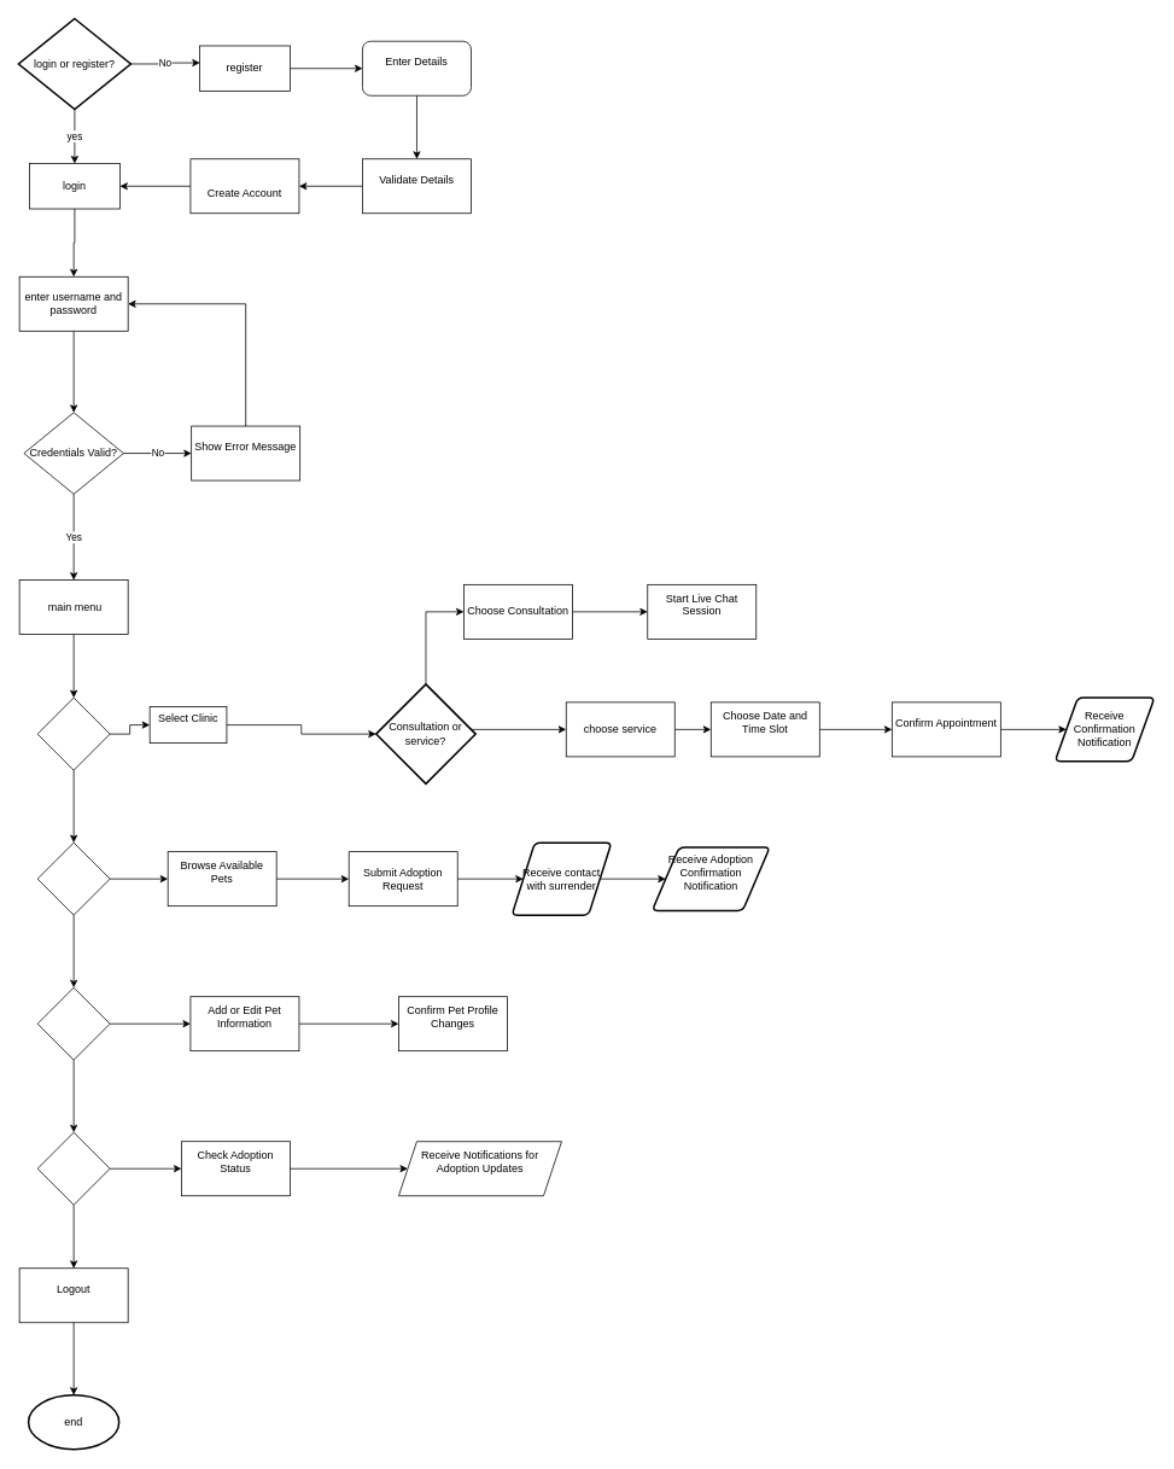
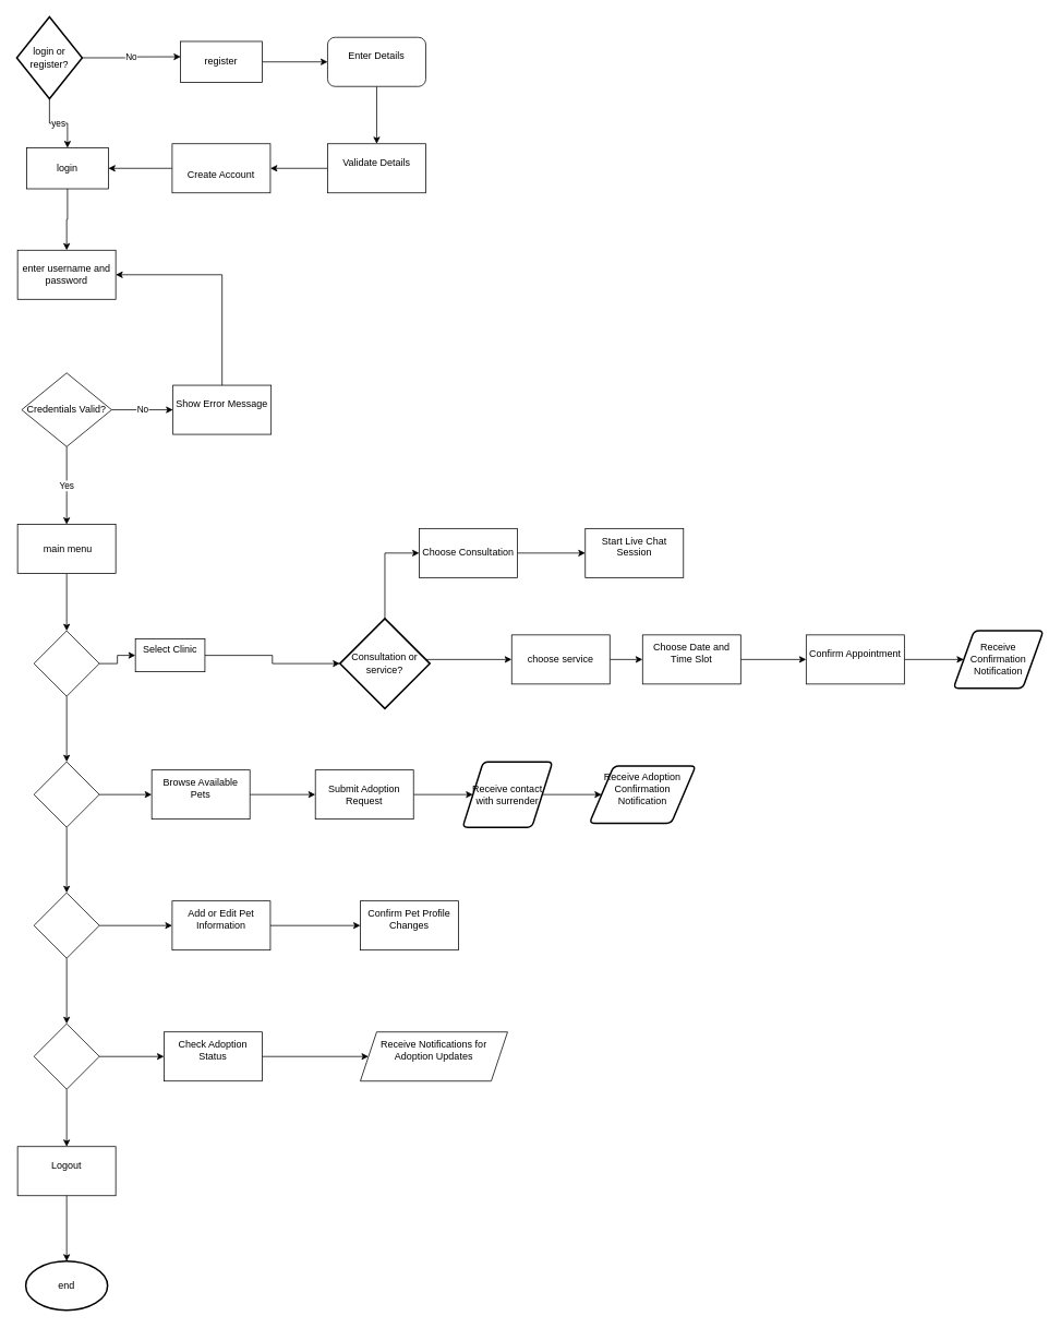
  <mxCell id="0" />
  <mxCell id="1" parent="0" />
  <mxCell id="2" value="yes" style="edgeStyle=orthogonalEdgeStyle;rounded=0;orthogonalLoop=1;jettySize=auto;html=1;exitX=0.5;exitY=1;exitDx=0;exitDy=0;exitPerimeter=0;entryX=0.5;entryY=0;entryDx=0;entryDy=0;" edge="1" parent="1" source="3" target="5"><mxGeometry relative="1" as="geometry" /></mxCell>
- <mxCell id="3" value="login or register?" style="strokeWidth=2;html=1;shape=mxgraph.flowchart.decision;whiteSpace=wrap;" vertex="1" parent="1"><mxGeometry x="20" y="20" width="124" height="100" as="geometry" /></mxCell>
+ <mxCell id="3" value="login or register?" style="strokeWidth=2;html=1;shape=mxgraph.flowchart.decision;whiteSpace=wrap;" vertex="1" parent="1"><mxGeometry x="20" y="20" width="80" height="100" as="geometry" /></mxCell>
  <mxCell id="4" value="" style="edgeStyle=orthogonalEdgeStyle;rounded=0;orthogonalLoop=1;jettySize=auto;html=1;" edge="1" parent="1" source="5" target="10"><mxGeometry relative="1" as="geometry" /></mxCell>
  <mxCell id="5" value="login" style="html=1;dashed=0;whiteSpace=wrap;" vertex="1" parent="1"><mxGeometry x="32" y="180" width="100" height="50" as="geometry" /></mxCell>
  <mxCell id="6" value="" style="edgeStyle=orthogonalEdgeStyle;rounded=0;orthogonalLoop=1;jettySize=auto;html=1;" edge="1" parent="1" source="7" target="19"><mxGeometry relative="1" as="geometry" /></mxCell>
  <mxCell id="7" value="register" style="html=1;dashed=0;whiteSpace=wrap;" vertex="1" parent="1"><mxGeometry x="220" y="50" width="100" height="50" as="geometry" /></mxCell>
  <mxCell id="8" value="No" style="edgeStyle=orthogonalEdgeStyle;rounded=0;orthogonalLoop=1;jettySize=auto;html=1;exitX=1;exitY=0.5;exitDx=0;exitDy=0;exitPerimeter=0;entryX=0.004;entryY=0.375;entryDx=0;entryDy=0;entryPerimeter=0;" edge="1" parent="1" source="3" target="7"><mxGeometry relative="1" as="geometry" /></mxCell>
- <mxCell id="9" value="" style="edgeStyle=orthogonalEdgeStyle;rounded=0;orthogonalLoop=1;jettySize=auto;html=1;" edge="1" parent="1" source="10" target="13"><mxGeometry relative="1" as="geometry" /></mxCell>
  <mxCell id="10" value="enter username and password" style="whiteSpace=wrap;html=1;dashed=0;" vertex="1" parent="1"><mxGeometry x="21" y="305" width="120" height="60" as="geometry" /></mxCell>
  <mxCell id="11" value="Yes" style="edgeStyle=orthogonalEdgeStyle;rounded=0;orthogonalLoop=1;jettySize=auto;html=1;" edge="1" parent="1" source="13" target="15"><mxGeometry relative="1" as="geometry"><Array as="points"><mxPoint x="81" y="590" /><mxPoint x="81" y="590" /></Array></mxGeometry></mxCell>
  <mxCell id="12" value="No" style="edgeStyle=orthogonalEdgeStyle;rounded=0;orthogonalLoop=1;jettySize=auto;html=1;" edge="1" parent="1" source="13" target="17"><mxGeometry relative="1" as="geometry"><Array as="points"><mxPoint x="170" y="500" /><mxPoint x="170" y="500" /></Array></mxGeometry></mxCell>
  <mxCell id="13" value="Credentials Valid?" style="rhombus;whiteSpace=wrap;html=1;dashed=0;" vertex="1" parent="1"><mxGeometry x="26" y="455" width="110" height="90" as="geometry" /></mxCell>
  <mxCell id="14" value="" style="edgeStyle=orthogonalEdgeStyle;rounded=0;orthogonalLoop=1;jettySize=auto;html=1;" edge="1" parent="1" source="15" target="57"><mxGeometry relative="1" as="geometry" /></mxCell>
  <mxCell id="15" value="&amp;nbsp;main menu" style="whiteSpace=wrap;html=1;dashed=0;" vertex="1" parent="1"><mxGeometry x="21" y="640" width="120" height="60" as="geometry" /></mxCell>
  <mxCell id="16" style="edgeStyle=orthogonalEdgeStyle;rounded=0;orthogonalLoop=1;jettySize=auto;html=1;exitX=0.5;exitY=0;exitDx=0;exitDy=0;entryX=1;entryY=0.5;entryDx=0;entryDy=0;" edge="1" parent="1" source="17" target="10"><mxGeometry relative="1" as="geometry" /></mxCell>
  <mxCell id="17" value="&#10;Show Error Message&#10;&#10;" style="whiteSpace=wrap;html=1;dashed=0;" vertex="1" parent="1"><mxGeometry x="211" y="470" width="120" height="60" as="geometry" /></mxCell>
  <mxCell id="18" value="" style="edgeStyle=orthogonalEdgeStyle;rounded=0;orthogonalLoop=1;jettySize=auto;html=1;" edge="1" parent="1" source="19" target="23"><mxGeometry relative="1" as="geometry" /></mxCell>
  <mxCell id="19" value="&#10;Enter Details&#10;&#10;" style="whiteSpace=wrap;html=1;dashed=0;rounded=1;" vertex="1" parent="1"><mxGeometry x="400" y="45" width="120" height="60" as="geometry" /></mxCell>
  <mxCell id="20" style="edgeStyle=orthogonalEdgeStyle;rounded=0;orthogonalLoop=1;jettySize=auto;html=1;exitX=0;exitY=0.5;exitDx=0;exitDy=0;entryX=1;entryY=0.5;entryDx=0;entryDy=0;" edge="1" parent="1" source="21" target="5"><mxGeometry relative="1" as="geometry" /></mxCell>
  <mxCell id="21" value="&lt;br&gt;Create Account" style="whiteSpace=wrap;html=1;dashed=0;" vertex="1" parent="1"><mxGeometry x="210" y="175" width="120" height="60" as="geometry" /></mxCell>
  <mxCell id="22" style="edgeStyle=orthogonalEdgeStyle;rounded=0;orthogonalLoop=1;jettySize=auto;html=1;exitX=0;exitY=0.5;exitDx=0;exitDy=0;entryX=1;entryY=0.5;entryDx=0;entryDy=0;" edge="1" parent="1" source="23" target="21"><mxGeometry relative="1" as="geometry" /></mxCell>
  <mxCell id="23" value="&#10;Validate Details&#10;&#10;" style="whiteSpace=wrap;html=1;dashed=0;" vertex="1" parent="1"><mxGeometry x="400" y="175" width="120" height="60" as="geometry" /></mxCell>
  <mxCell id="24" value="" style="edgeStyle=orthogonalEdgeStyle;rounded=0;orthogonalLoop=1;jettySize=auto;html=1;entryX=0;entryY=0.5;entryDx=0;entryDy=0;entryPerimeter=0;" edge="1" parent="1" source="25" target="50"><mxGeometry relative="1" as="geometry" /></mxCell>
  <mxCell id="25" value="&#10;Select Clinic&#10;&#10;" style="whiteSpace=wrap;html=1;dashed=0;" vertex="1" parent="1"><mxGeometry x="165" y="780" width="85" height="40" as="geometry" /></mxCell>
  <mxCell id="26" value="" style="edgeStyle=orthogonalEdgeStyle;rounded=0;orthogonalLoop=1;jettySize=auto;html=1;" edge="1" parent="1" source="27" target="51"><mxGeometry relative="1" as="geometry" /></mxCell>
  <mxCell id="27" value="&#10;Add or Edit Pet Information&#10;&#10;" style="whiteSpace=wrap;html=1;dashed=0;" vertex="1" parent="1"><mxGeometry x="210" y="1100" width="120" height="60" as="geometry" /></mxCell>
  <mxCell id="28" value="&#10;Logout&#10;&#10;" style="whiteSpace=wrap;html=1;dashed=0;" vertex="1" parent="1"><mxGeometry x="21" y="1400" width="120" height="60" as="geometry" /></mxCell>
  <mxCell id="29" value="" style="edgeStyle=orthogonalEdgeStyle;rounded=0;orthogonalLoop=1;jettySize=auto;html=1;" edge="1" parent="1" source="30" target="52"><mxGeometry relative="1" as="geometry" /></mxCell>
  <mxCell id="30" value="&#10;Check Adoption Status&#10;&#10;" style="whiteSpace=wrap;html=1;dashed=0;" vertex="1" parent="1"><mxGeometry x="200" y="1260" width="120" height="60" as="geometry" /></mxCell>
  <mxCell id="31" value="" style="edgeStyle=orthogonalEdgeStyle;rounded=0;orthogonalLoop=1;jettySize=auto;html=1;" edge="1" parent="1" source="32" target="43"><mxGeometry relative="1" as="geometry" /></mxCell>
  <mxCell id="32" value="&#10;Browse Available Pets&#10;&#10;" style="whiteSpace=wrap;html=1;dashed=0;" vertex="1" parent="1"><mxGeometry x="185" y="940" width="120" height="60" as="geometry" /></mxCell>
  <mxCell id="33" value="" style="edgeStyle=orthogonalEdgeStyle;rounded=0;orthogonalLoop=1;jettySize=auto;html=1;" edge="1" parent="1" source="34" target="47"><mxGeometry relative="1" as="geometry" /></mxCell>
  <mxCell id="34" value="&lt;br&gt;Choose Consultation&lt;div&gt;&lt;br/&gt;&lt;/div&gt;" style="whiteSpace=wrap;html=1;dashed=0;" vertex="1" parent="1"><mxGeometry x="512" y="645" width="120" height="60" as="geometry" /></mxCell>
  <mxCell id="35" value="" style="edgeStyle=orthogonalEdgeStyle;rounded=0;orthogonalLoop=1;jettySize=auto;html=1;" edge="1" parent="1" source="36" target="38"><mxGeometry relative="1" as="geometry" /></mxCell>
  <mxCell id="36" value="choose service" style="whiteSpace=wrap;html=1;dashed=0;" vertex="1" parent="1"><mxGeometry x="625" y="775" width="120" height="60" as="geometry" /></mxCell>
  <mxCell id="37" value="" style="edgeStyle=orthogonalEdgeStyle;rounded=0;orthogonalLoop=1;jettySize=auto;html=1;" edge="1" parent="1" source="38" target="40"><mxGeometry relative="1" as="geometry" /></mxCell>
  <mxCell id="38" value="&#10;Choose Date and Time Slot&#10;&#10;" style="whiteSpace=wrap;html=1;dashed=0;" vertex="1" parent="1"><mxGeometry x="785" y="775" width="120" height="60" as="geometry" /></mxCell>
  <mxCell id="39" style="edgeStyle=orthogonalEdgeStyle;rounded=0;orthogonalLoop=1;jettySize=auto;html=1;exitX=1;exitY=0.5;exitDx=0;exitDy=0;entryX=0;entryY=0.5;entryDx=0;entryDy=0;" edge="1" parent="1" source="40" target="41"><mxGeometry relative="1" as="geometry" /></mxCell>
  <mxCell id="40" value="&#10;Confirm Appointment&#10;&#10;" style="whiteSpace=wrap;html=1;dashed=0;" vertex="1" parent="1"><mxGeometry x="985" y="775" width="120" height="60" as="geometry" /></mxCell>
  <mxCell id="41" value="Receive Confirmation Notification" style="shape=parallelogram;html=1;strokeWidth=2;perimeter=parallelogramPerimeter;whiteSpace=wrap;rounded=1;arcSize=12;size=0.23;" vertex="1" parent="1"><mxGeometry x="1165" y="770" width="110" height="70" as="geometry" /></mxCell>
  <mxCell id="42" style="edgeStyle=orthogonalEdgeStyle;rounded=0;orthogonalLoop=1;jettySize=auto;html=1;exitX=1;exitY=0.5;exitDx=0;exitDy=0;" edge="1" parent="1" source="43" target="46"><mxGeometry relative="1" as="geometry" /></mxCell>
  <mxCell id="43" value="Submit Adoption Request" style="whiteSpace=wrap;html=1;dashed=0;" vertex="1" parent="1"><mxGeometry x="385" y="940" width="120" height="60" as="geometry" /></mxCell>
  <mxCell id="44" value="&#10;Receive Adoption Confirmation Notification&#10;&#10;" style="shape=parallelogram;html=1;strokeWidth=2;perimeter=parallelogramPerimeter;whiteSpace=wrap;rounded=1;arcSize=12;size=0.23;" vertex="1" parent="1"><mxGeometry x="720" y="935" width="130" height="70" as="geometry" /></mxCell>
  <mxCell id="45" style="edgeStyle=orthogonalEdgeStyle;rounded=0;orthogonalLoop=1;jettySize=auto;html=1;exitX=1;exitY=0.5;exitDx=0;exitDy=0;" edge="1" parent="1" source="46" target="44"><mxGeometry relative="1" as="geometry" /></mxCell>
  <mxCell id="46" value="&lt;div&gt;&lt;span style=&quot;background-color: initial;&quot;&gt;Receive contact with surrender&lt;/span&gt;&lt;/div&gt;" style="shape=parallelogram;html=1;strokeWidth=2;perimeter=parallelogramPerimeter;whiteSpace=wrap;rounded=1;arcSize=12;size=0.23;" vertex="1" parent="1"><mxGeometry x="565" y="930" width="110" height="80" as="geometry" /></mxCell>
  <mxCell id="47" value="&#10;Start Live Chat Session&#10;&#10;" style="whiteSpace=wrap;html=1;dashed=0;" vertex="1" parent="1"><mxGeometry x="715" y="645" width="120" height="60" as="geometry" /></mxCell>
  <mxCell id="48" style="edgeStyle=orthogonalEdgeStyle;rounded=0;orthogonalLoop=1;jettySize=auto;html=1;exitX=1;exitY=0.5;exitDx=0;exitDy=0;exitPerimeter=0;entryX=0;entryY=0.5;entryDx=0;entryDy=0;" edge="1" parent="1" source="50" target="36"><mxGeometry relative="1" as="geometry"><Array as="points"><mxPoint x="470" y="810" /><mxPoint x="470" y="805" /></Array></mxGeometry></mxCell>
  <mxCell id="49" style="edgeStyle=orthogonalEdgeStyle;rounded=0;orthogonalLoop=1;jettySize=auto;html=1;exitX=0.5;exitY=0;exitDx=0;exitDy=0;exitPerimeter=0;entryX=0;entryY=0.5;entryDx=0;entryDy=0;" edge="1" parent="1" source="50" target="34"><mxGeometry relative="1" as="geometry" /></mxCell>
  <mxCell id="50" value="Consultation or service?" style="strokeWidth=2;html=1;shape=mxgraph.flowchart.decision;whiteSpace=wrap;" vertex="1" parent="1"><mxGeometry x="415" y="755" width="110" height="110" as="geometry" /></mxCell>
  <mxCell id="51" value="&#10;Confirm Pet Profile Changes&#10;&#10;" style="whiteSpace=wrap;html=1;dashed=0;" vertex="1" parent="1"><mxGeometry x="440" y="1100" width="120" height="60" as="geometry" /></mxCell>
  <mxCell id="52" value="&#10;Receive Notifications for Adoption Updates&#10;&#10;" style="shape=parallelogram;perimeter=parallelogramPerimeter;whiteSpace=wrap;html=1;fixedSize=1;dashed=0;" vertex="1" parent="1"><mxGeometry x="440" y="1260" width="180" height="60" as="geometry" /></mxCell>
  <mxCell id="53" value="end" style="strokeWidth=2;html=1;shape=mxgraph.flowchart.start_1;whiteSpace=wrap;" vertex="1" parent="1"><mxGeometry x="31" y="1540" width="100" height="60" as="geometry" /></mxCell>
  <mxCell id="54" style="edgeStyle=orthogonalEdgeStyle;rounded=0;orthogonalLoop=1;jettySize=auto;html=1;exitX=0.5;exitY=1;exitDx=0;exitDy=0;entryX=0.5;entryY=0;entryDx=0;entryDy=0;entryPerimeter=0;" edge="1" parent="1" source="28" target="53"><mxGeometry relative="1" as="geometry" /></mxCell>
  <mxCell id="55" value="" style="edgeStyle=orthogonalEdgeStyle;rounded=0;orthogonalLoop=1;jettySize=auto;html=1;" edge="1" parent="1" source="57" target="60"><mxGeometry relative="1" as="geometry" /></mxCell>
  <mxCell id="56" style="edgeStyle=orthogonalEdgeStyle;rounded=0;orthogonalLoop=1;jettySize=auto;html=1;exitX=1;exitY=0.5;exitDx=0;exitDy=0;entryX=0;entryY=0.5;entryDx=0;entryDy=0;" edge="1" parent="1" source="57" target="25"><mxGeometry relative="1" as="geometry" /></mxCell>
  <mxCell id="57" value="" style="rhombus;whiteSpace=wrap;html=1;dashed=0;" vertex="1" parent="1"><mxGeometry x="41" y="770" width="80" height="80" as="geometry" /></mxCell>
  <mxCell id="58" value="" style="edgeStyle=orthogonalEdgeStyle;rounded=0;orthogonalLoop=1;jettySize=auto;html=1;" edge="1" parent="1" source="60" target="63"><mxGeometry relative="1" as="geometry" /></mxCell>
  <mxCell id="59" style="edgeStyle=orthogonalEdgeStyle;rounded=0;orthogonalLoop=1;jettySize=auto;html=1;exitX=1;exitY=0.5;exitDx=0;exitDy=0;entryX=0;entryY=0.5;entryDx=0;entryDy=0;" edge="1" parent="1" source="60" target="32"><mxGeometry relative="1" as="geometry" /></mxCell>
  <mxCell id="60" value="" style="rhombus;whiteSpace=wrap;html=1;dashed=0;" vertex="1" parent="1"><mxGeometry x="41" y="930" width="80" height="80" as="geometry" /></mxCell>
  <mxCell id="61" value="" style="edgeStyle=orthogonalEdgeStyle;rounded=0;orthogonalLoop=1;jettySize=auto;html=1;" edge="1" parent="1" source="63" target="66"><mxGeometry relative="1" as="geometry" /></mxCell>
  <mxCell id="62" style="edgeStyle=orthogonalEdgeStyle;rounded=0;orthogonalLoop=1;jettySize=auto;html=1;exitX=1;exitY=0.5;exitDx=0;exitDy=0;entryX=0;entryY=0.5;entryDx=0;entryDy=0;" edge="1" parent="1" source="63" target="27"><mxGeometry relative="1" as="geometry" /></mxCell>
  <mxCell id="63" value="" style="rhombus;whiteSpace=wrap;html=1;dashed=0;" vertex="1" parent="1"><mxGeometry x="41" y="1090" width="80" height="80" as="geometry" /></mxCell>
  <mxCell id="64" style="edgeStyle=orthogonalEdgeStyle;rounded=0;orthogonalLoop=1;jettySize=auto;html=1;exitX=0.5;exitY=1;exitDx=0;exitDy=0;" edge="1" parent="1" source="66" target="28"><mxGeometry relative="1" as="geometry" /></mxCell>
  <mxCell id="65" style="edgeStyle=orthogonalEdgeStyle;rounded=0;orthogonalLoop=1;jettySize=auto;html=1;exitX=1;exitY=0.5;exitDx=0;exitDy=0;" edge="1" parent="1" source="66" target="30"><mxGeometry relative="1" as="geometry" /></mxCell>
  <mxCell id="66" value="" style="rhombus;whiteSpace=wrap;html=1;dashed=0;" vertex="1" parent="1"><mxGeometry x="41" y="1250" width="80" height="80" as="geometry" /></mxCell>
